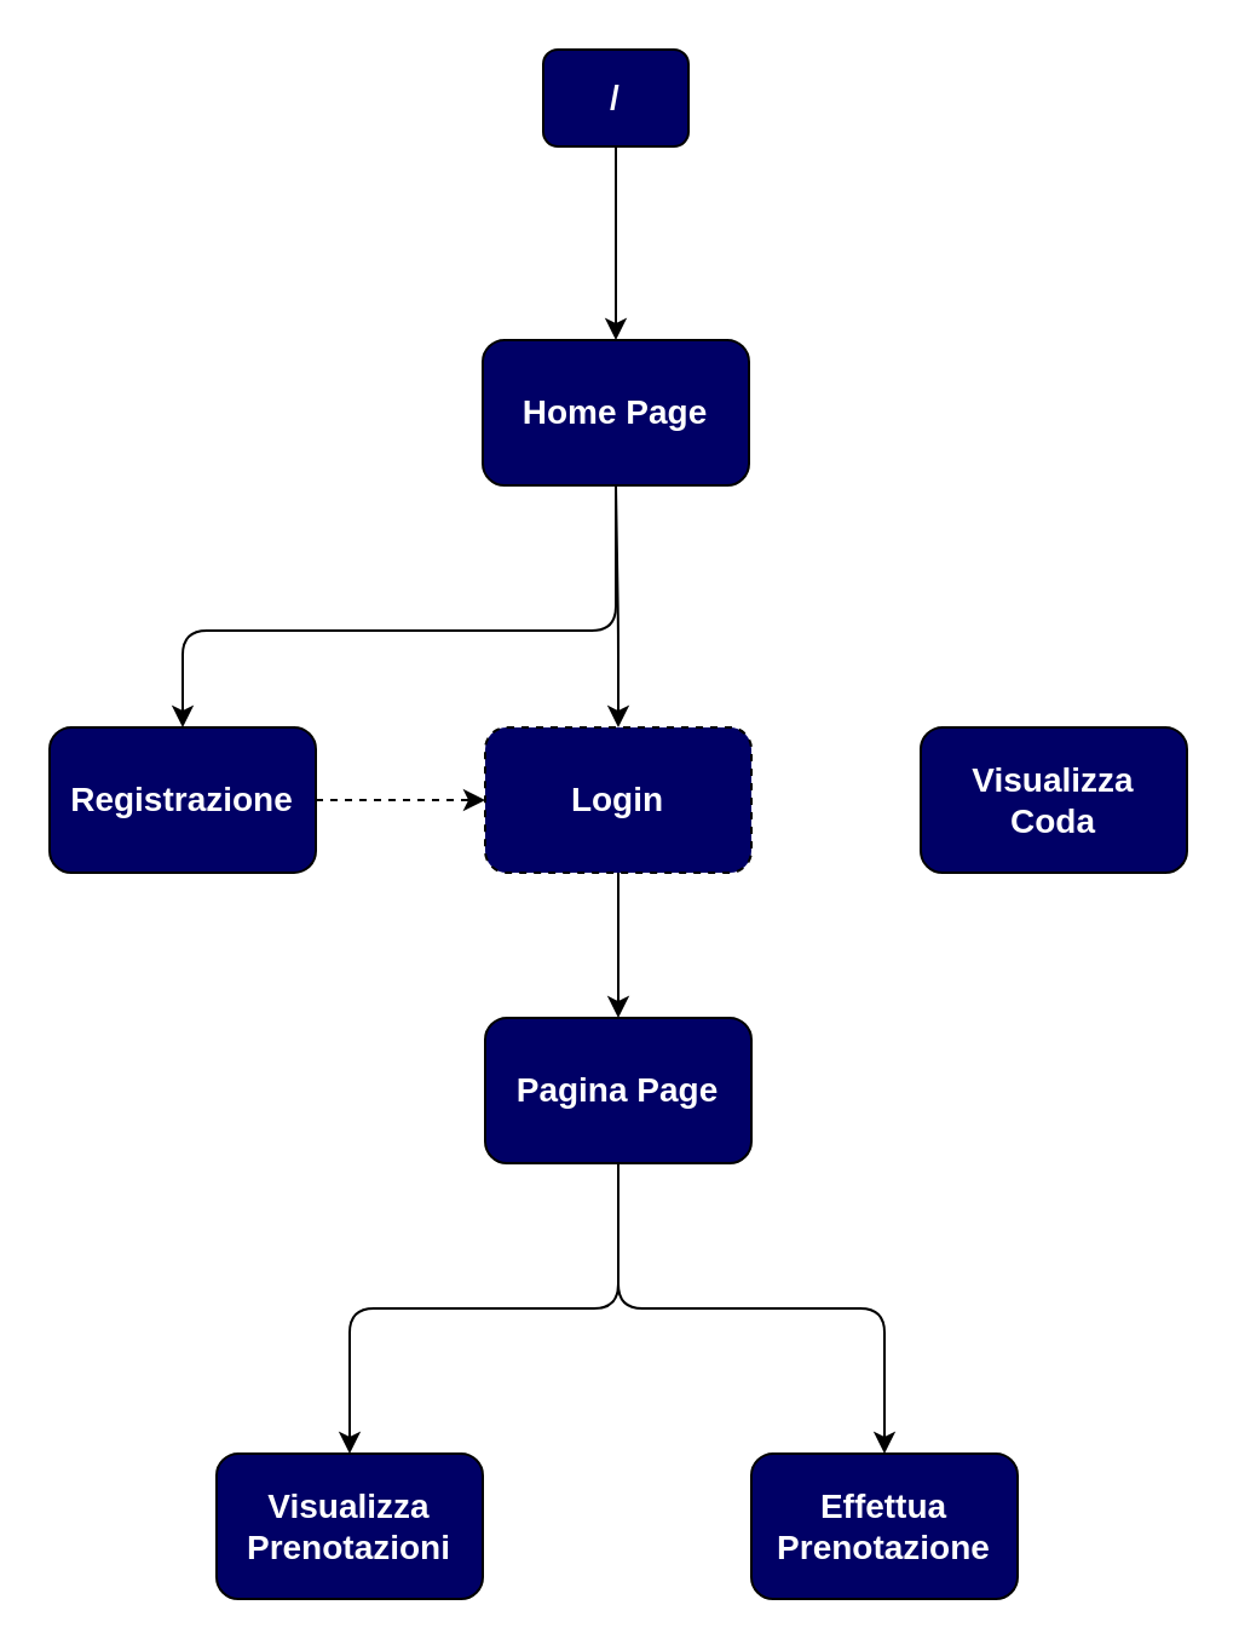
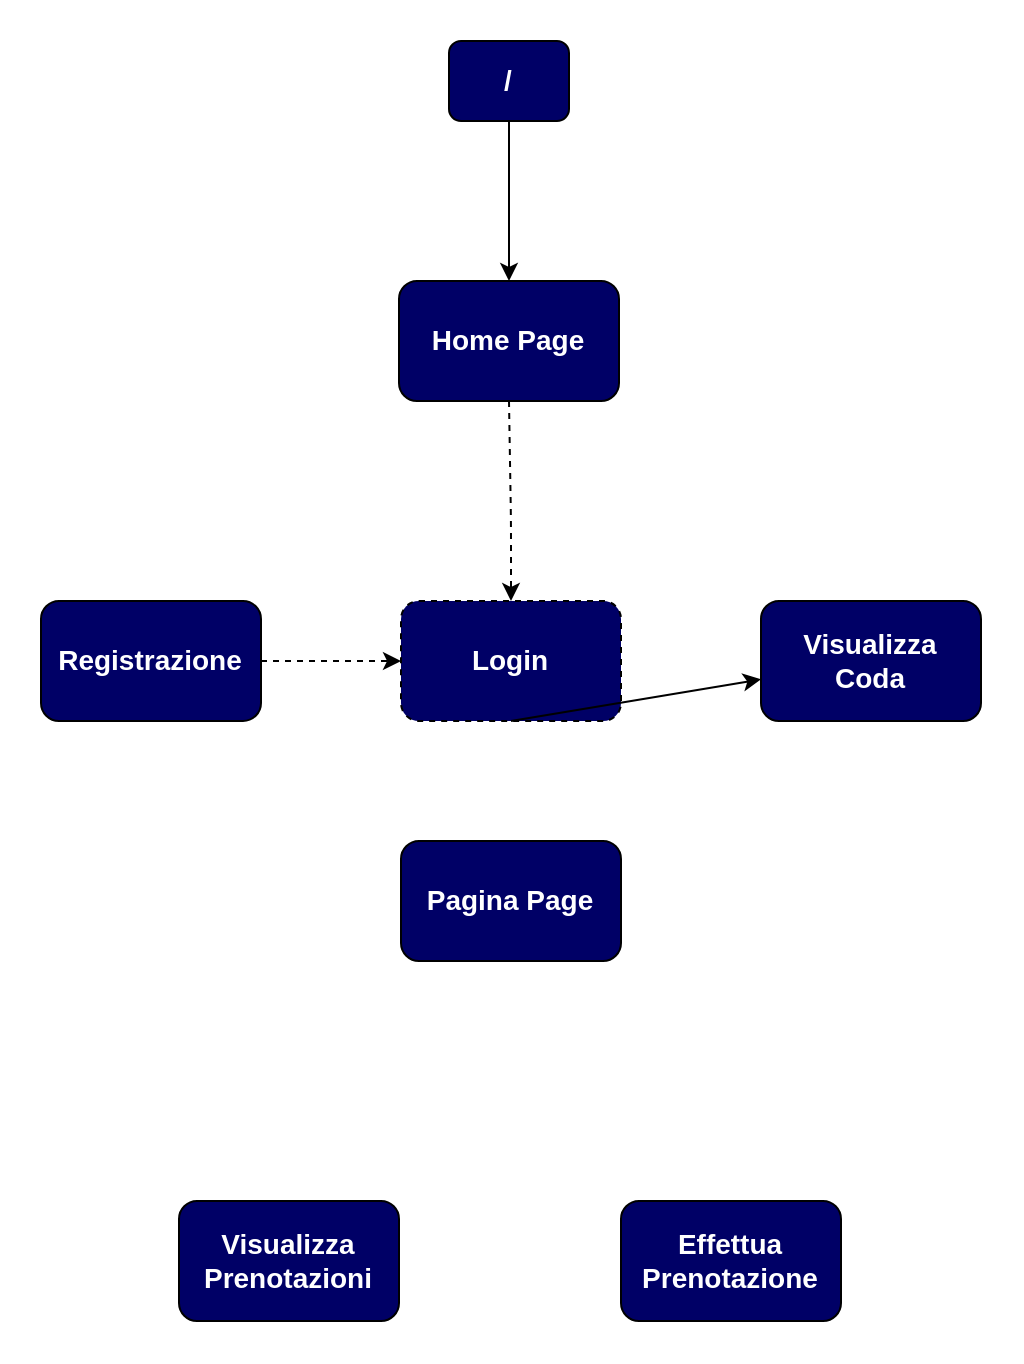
  <mxCell id="0" />
  <mxCell id="1" parent="0" />
  <mxCell id="2" value="&lt;font style=&quot;font-size: 14px;&quot;&gt;/&lt;/font&gt;" style="rounded=1;whiteSpace=wrap;html=1;fillColor=#000066;fontColor=#FFFFFF;fontStyle=1;fontSize=14;" vertex="1" parent="1"><mxGeometry x="224" y="20" width="60" height="40" as="geometry" /></mxCell>
  <mxCell id="3" value="Home Page" style="rounded=1;whiteSpace=wrap;html=1;fillColor=#000066;fontColor=#FFFFFF;fontStyle=1;fontSize=14;" vertex="1" parent="1"><mxGeometry x="199" y="140" width="110" height="60" as="geometry" /></mxCell>
  <mxCell id="4" value="Registrazione" style="rounded=1;whiteSpace=wrap;html=1;fillColor=#000066;fontColor=#FFFFFF;fontStyle=1;fontSize=14;" vertex="1" parent="1"><mxGeometry x="20" y="300" width="110" height="60" as="geometry" /></mxCell>
  <mxCell id="5" value="Login" style="rounded=1;whiteSpace=wrap;html=1;fillColor=#000066;fontColor=#FFFFFF;fontStyle=1;fontSize=14;dashed=1;" vertex="1" parent="1"><mxGeometry x="200" y="300" width="110" height="60" as="geometry" /></mxCell>
- <mxCell id="6" value="" style="endArrow=classic;html=1;exitX=0.5;exitY=1;exitDx=0;exitDy=0;entryX=0.5;entryY=0;entryDx=0;entryDy=0;" edge="1" parent="1" source="3" target="5"><mxGeometry width="50" height="50" relative="1" as="geometry"><mxPoint x="94" y="200" as="sourcePoint" /><mxPoint x="549" y="250" as="targetPoint" /><Array as="points"><mxPoint x="255" y="260" /></Array></mxGeometry></mxCell>
- <mxCell id="7" value="" style="endArrow=classic;html=1;exitX=0.5;exitY=1;exitDx=0;exitDy=0;entryX=0.5;entryY=0;entryDx=0;entryDy=0;" edge="1" parent="1" source="3" target="4"><mxGeometry width="50" height="50" relative="1" as="geometry"><mxPoint x="94" y="200" as="sourcePoint" /><mxPoint x="549" y="250" as="targetPoint" /><Array as="points"><mxPoint x="254" y="260" /><mxPoint x="75" y="260" /></Array></mxGeometry></mxCell>
+ <mxCell id="6" value="" style="endArrow=classic;html=1;exitX=0.5;exitY=1;exitDx=0;exitDy=0;entryX=0.5;entryY=0;entryDx=0;entryDy=0;dashed=1;" edge="1" parent="1" source="3" target="5"><mxGeometry width="50" height="50" relative="1" as="geometry"><mxPoint x="94" y="200" as="sourcePoint" /><mxPoint x="549" y="250" as="targetPoint" /><Array as="points"><mxPoint x="255" y="260" /></Array></mxGeometry></mxCell>
  <mxCell id="8" value="" style="endArrow=classic;html=1;exitX=0.5;exitY=1;exitDx=0;exitDy=0;" edge="1" parent="1" source="2" target="3"><mxGeometry width="50" height="50" relative="1" as="geometry"><mxPoint x="520" y="240" as="sourcePoint" /><mxPoint x="570" y="190" as="targetPoint" /></mxGeometry></mxCell>
  <mxCell id="9" value="" style="endArrow=classic;html=1;exitX=1;exitY=0.5;exitDx=0;exitDy=0;entryX=0;entryY=0.5;entryDx=0;entryDy=0;dashed=1;" edge="1" parent="1" source="4" target="5"><mxGeometry width="50" height="50" relative="1" as="geometry"><mxPoint x="360" y="520" as="sourcePoint" /><mxPoint x="410" y="470" as="targetPoint" /></mxGeometry></mxCell>
  <mxCell id="10" value="Pagina Page" style="rounded=1;whiteSpace=wrap;html=1;fillColor=#000066;fontColor=#FFFFFF;fontStyle=1;fontSize=14;" vertex="1" parent="1"><mxGeometry x="200" y="420" width="110" height="60" as="geometry" /></mxCell>
- <mxCell id="11" value="" style="endArrow=classic;html=1;exitX=0.5;exitY=1;exitDx=0;exitDy=0;entryX=0.5;entryY=0;entryDx=0;entryDy=0;" edge="1" parent="1" source="10" target="12"><mxGeometry width="50" height="50" relative="1" as="geometry"><mxPoint x="-40" y="670" as="sourcePoint" /><mxPoint x="410" y="600" as="targetPoint" /><Array as="points"><mxPoint x="255" y="540" /><mxPoint x="365" y="540" /></Array></mxGeometry></mxCell>
  <mxCell id="12" value="Effettua Prenotazione" style="rounded=1;whiteSpace=wrap;html=1;fillColor=#000066;fontColor=#FFFFFF;fontStyle=1;fontSize=14;" vertex="1" parent="1"><mxGeometry x="310" y="600" width="110" height="60" as="geometry" /></mxCell>
- <mxCell id="13" value="" style="endArrow=classic;html=1;exitX=0.5;exitY=1;exitDx=0;exitDy=0;entryX=0.5;entryY=0;entryDx=0;entryDy=0;" edge="1" parent="1" source="10" target="14"><mxGeometry width="50" height="50" relative="1" as="geometry"><mxPoint x="-40" y="670" as="sourcePoint" /><mxPoint x="120" y="610" as="targetPoint" /><Array as="points"><mxPoint x="255" y="540" /><mxPoint x="144" y="540" /></Array></mxGeometry></mxCell>
  <mxCell id="14" value="Visualizza Prenotazioni" style="rounded=1;whiteSpace=wrap;html=1;fillColor=#000066;fontColor=#FFFFFF;fontStyle=1;fontSize=14;" vertex="1" parent="1"><mxGeometry x="89" y="600" width="110" height="60" as="geometry" /></mxCell>
- <mxCell id="15" value="" style="endArrow=classic;html=1;exitX=0.5;exitY=1;exitDx=0;exitDy=0;entryX=0.5;entryY=0;entryDx=0;entryDy=0;" edge="1" parent="1" source="5" target="10"><mxGeometry width="50" height="50" relative="1" as="geometry"><mxPoint x="330" y="540" as="sourcePoint" /><mxPoint x="380" y="490" as="targetPoint" /></mxGeometry></mxCell>
+ <mxCell id="15" value="" style="endArrow=classic;html=1;exitX=0.5;exitY=1;exitDx=0;exitDy=0;" edge="1" parent="1" source="5" target="16"><mxGeometry width="50" height="50" relative="1" as="geometry"><mxPoint x="330" y="540" as="sourcePoint" /><mxPoint x="380" y="490" as="targetPoint" /></mxGeometry></mxCell>
  <mxCell id="16" value="&lt;div style=&quot;font-size: 14px;&quot;&gt;Visualizza &lt;br style=&quot;font-size: 14px;&quot;&gt;&lt;/div&gt;&lt;div style=&quot;font-size: 14px;&quot;&gt;Coda&lt;/div&gt;" style="rounded=1;whiteSpace=wrap;html=1;fillColor=#000066;fontColor=#FFFFFF;fontStyle=1;fontSize=14;" vertex="1" parent="1"><mxGeometry x="380" y="300" width="110" height="60" as="geometry" /></mxCell>
